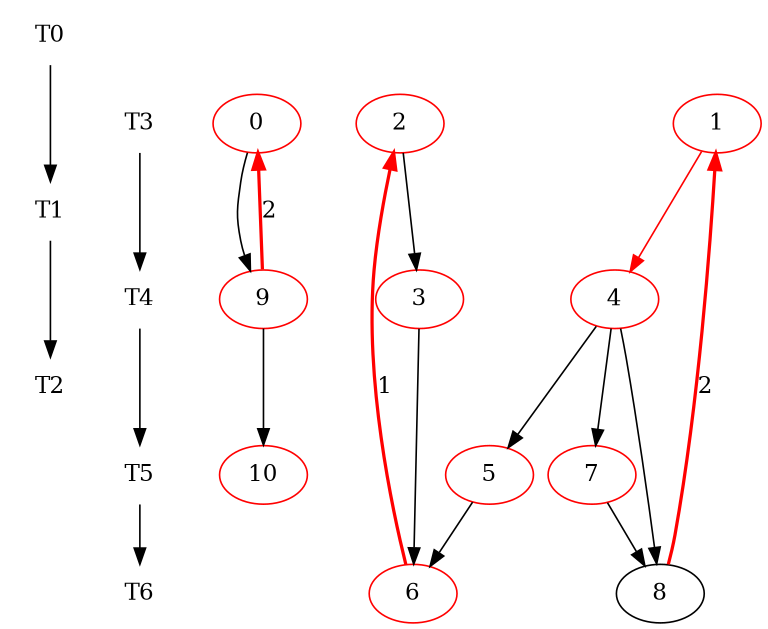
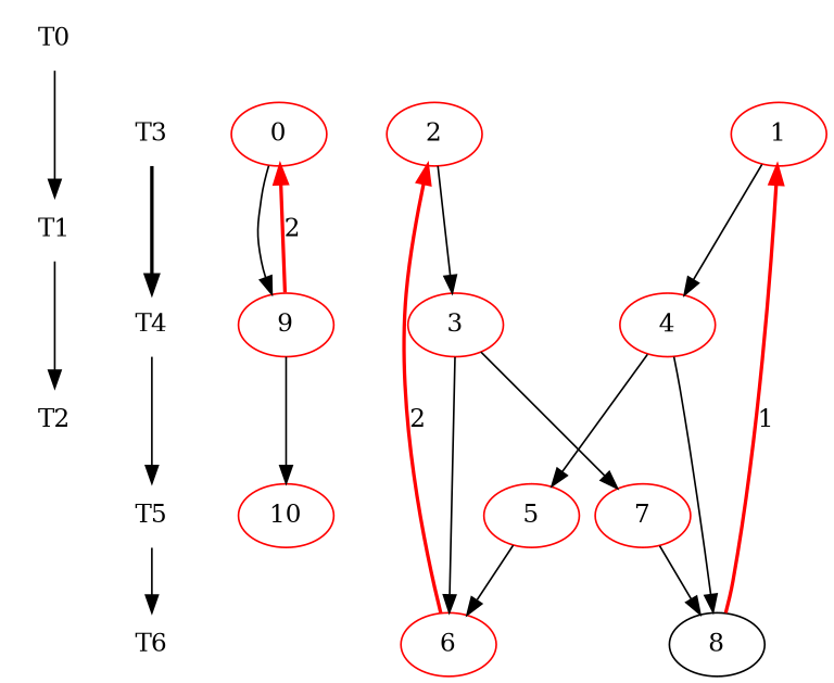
  digraph {
    node [color=red]
    T0 [shape=plaintext color=""]
    T1 [shape=plaintext color=""]
    T2 [shape=plaintext color=""]
    T3 [shape=plaintext color=""]
    T4 [shape=plaintext color=""]
    T5 [shape=plaintext color=""]
    T6 [shape=plaintext color=""]
    0
    1
    2
    3
    4
    9
    5
    7
    10
    6
    8 [color=black]
    subgraph sub_1 {
      T0
      T1
      T2
      T3
      T4
      T5
      T6
    }
    subgraph sub_2 {
      rank=source
      T0
    }
    subgraph sub_3 {
      rank=same
    }
    subgraph sub_4 {
      rank=same
    }
    subgraph sub_5 {
      rank=same
    }
    subgraph sub_6 {
      rank=same
      T3
      0
      1
      2
    }
    subgraph sub_7 {
      rank=same
      T4
      3
      4
      9
    }
    subgraph sub_8 {
      rank=same
      T5
      5
      7
      10
    }
    subgraph sub_9 {
      rank=same
      T6
      6
      8
    }
    subgraph sub_10 {
      rank=same
    }
    T0 -> T1
    T1 -> T2
-   T3 -> T4
+   T3 -> T4 [style=bold]
    T4 -> T5
    T5 -> T6
    0 -> 9
-   1 -> 4 [color=red]
+   1 -> 4
    2 -> 3
-   4 -> 7
+   3 -> 7
    3 -> 6
    4 -> 5
    4 -> 8
    9 -> 0 [color=red label=2 style=bold]
    9 -> 10
    5 -> 6
    7 -> 8
-   6 -> 2 [color=red label=1 style=bold]
-   8 -> 1 [color=red label=2 style=bold]
+   6 -> 2 [color=red label=2 style=bold]
+   8 -> 1 [color=red label=1 style=bold]
  }
